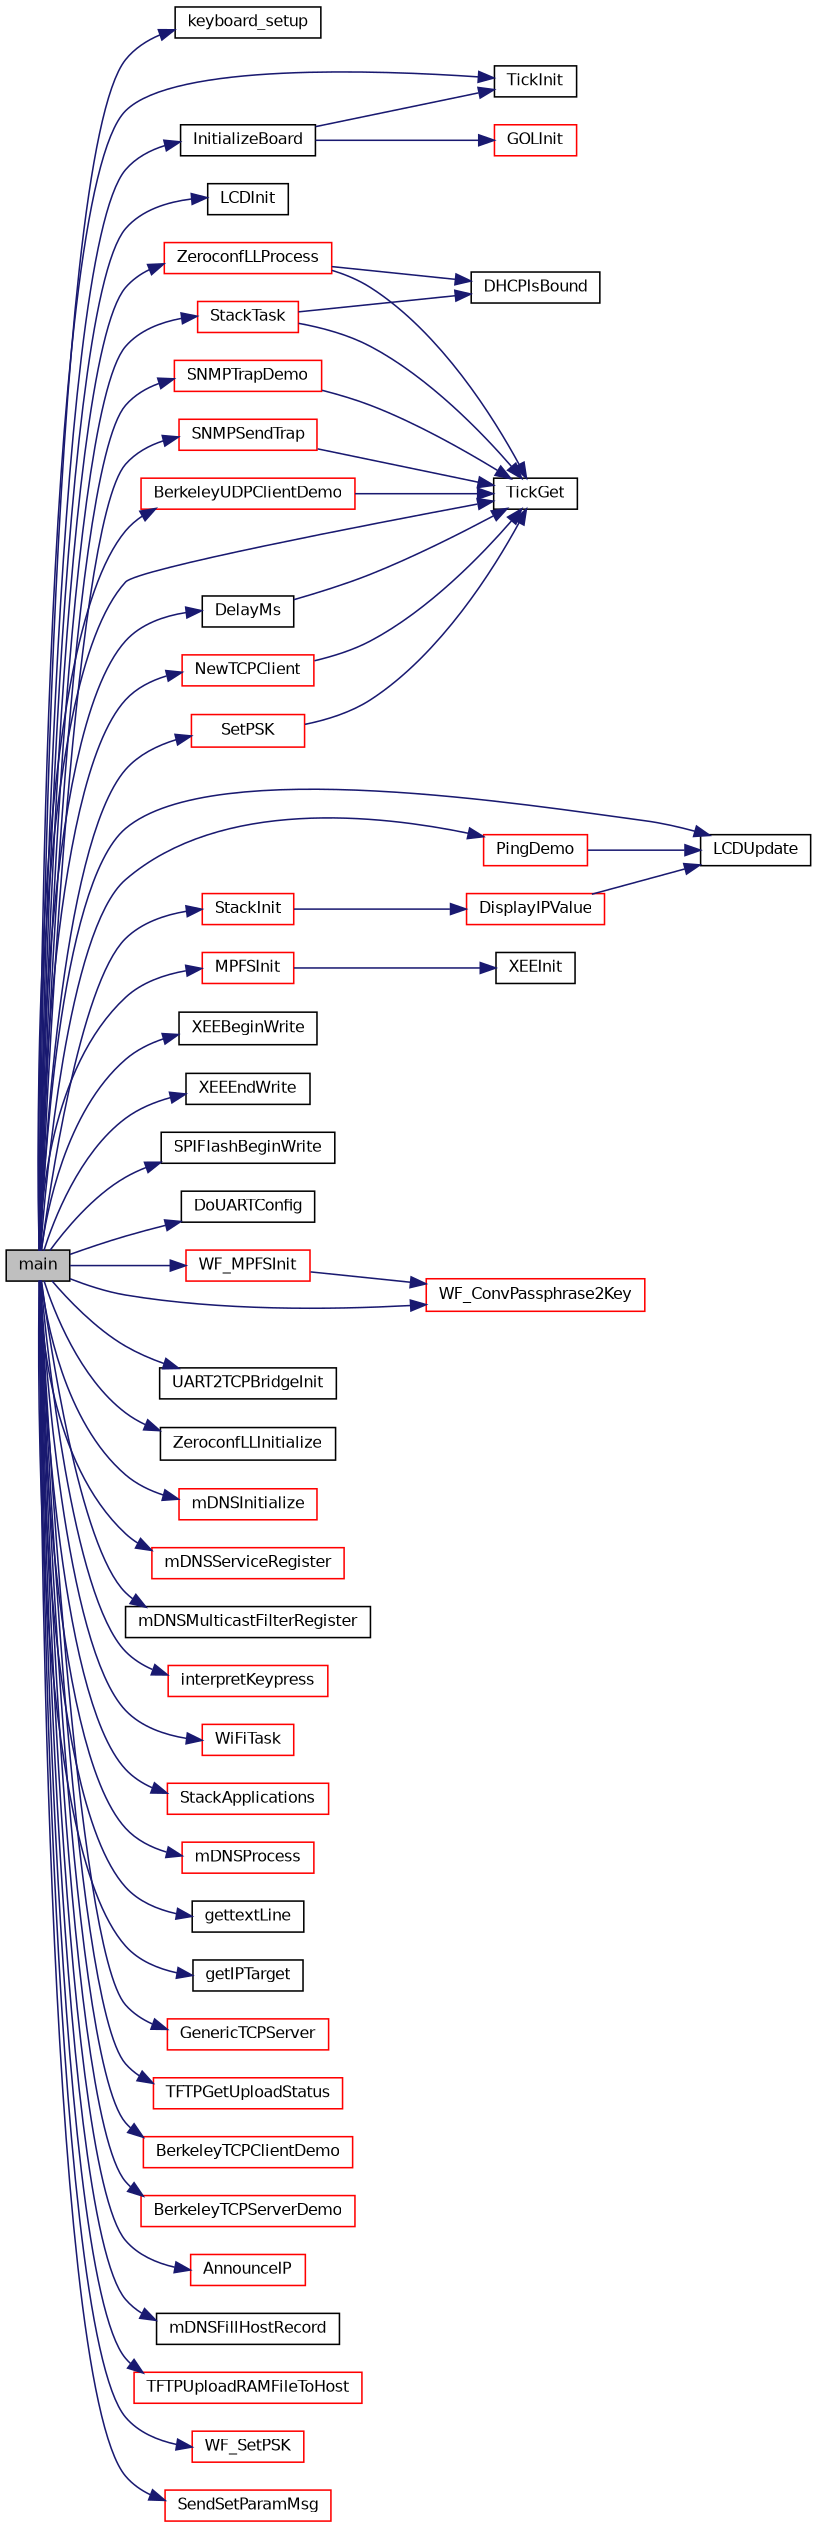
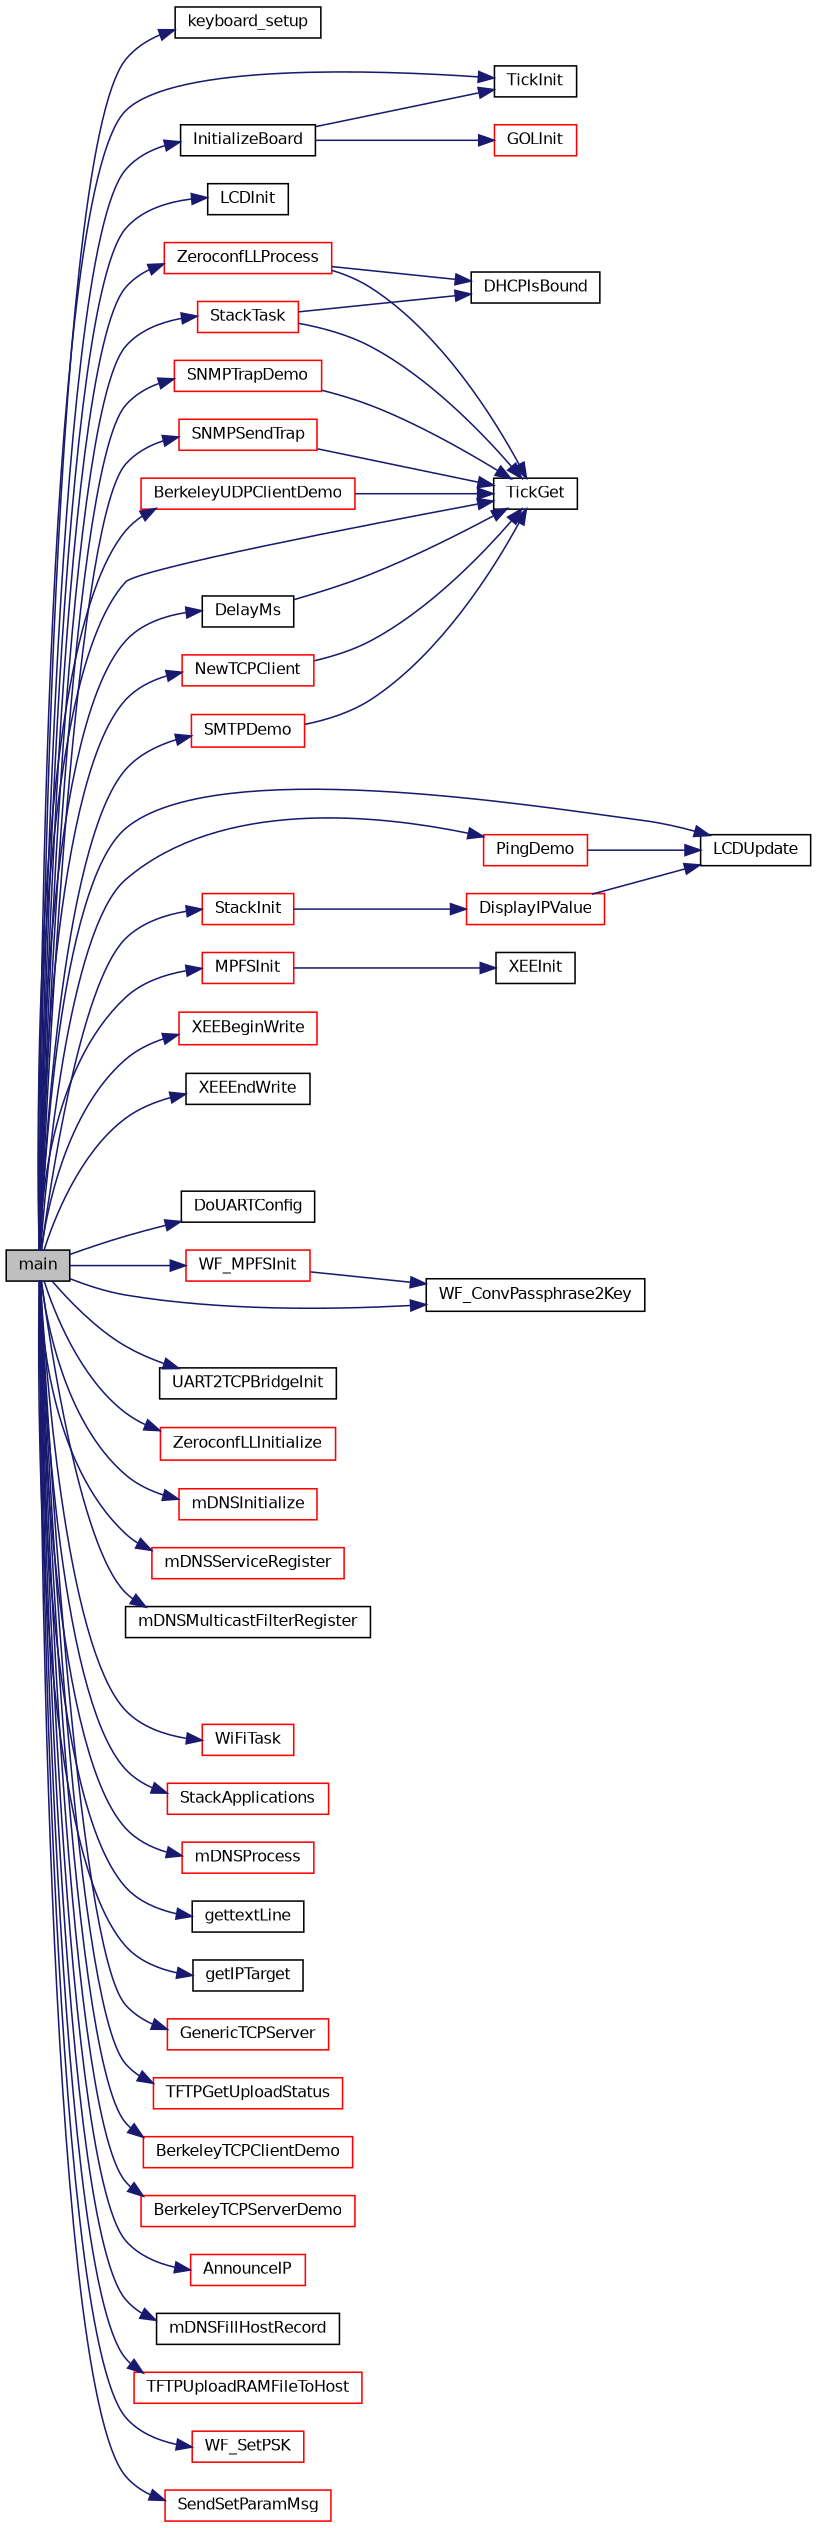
  digraph {
    rankdir=LR
    node [color=red fillcolor=white fontname=Helvetica fontsize=10 shape=record style=filled]
    edge [color=midnightblue fontname=Helvetica fontsize=10 labelfontname=Helvetica labelfontsize=10 style=solid]
    n1 [color=black fillcolor=grey75 fontcolor=black height=0.2 label=main width=0.4]
    n2 [color=black height=0.2 label=keyboard_setup width=0.4]
    n3 [color=black height=0.2 label=InitializeBoard width=0.4]
    n4 [color=black height=0.2 label=TickInit width=0.4]
    n5 [color=black height=0.2 label=LCDInit width=0.4]
    n6 [color=black height=0.2 label=DelayMs width=0.4]
    n7 [color=black height=0.2 label=LCDUpdate width=0.4]
    n8 [height=0.2 label=MPFSInit width=0.4]
    n9 [color=black height=0.2 label=TickGet width=0.4]
-   n10 [color=black height=0.2 label=XEEBeginWrite width=0.4]
+   n10 [height=0.2 label=XEEBeginWrite width=0.4]
    n11 [color=black height=0.2 label=XEEEndWrite width=0.4]
-   n12 [color=black height=0.2 label=SPIFlashBeginWrite width=0.4]
    n13 [color=black height=0.2 label=DoUARTConfig width=0.4]
    n14 [height=0.2 label=StackInit width=0.4]
    n15 [height=0.2 label=WF_MPFSInit width=0.4]
-   n16 [height=0.2 label=WF_ConvPassphrase2Key width=0.4]
+   n16 [color=black height=0.2 label=WF_ConvPassphrase2Key width=0.4]
    n17 [color=black height=0.2 label=UART2TCPBridgeInit width=0.4]
-   n18 [color=black height=0.2 label=ZeroconfLLInitialize width=0.4]
+   n18 [height=0.2 label=ZeroconfLLInitialize width=0.4]
    n19 [height=0.2 label=mDNSInitialize width=0.4]
    n20 [height=0.2 label=mDNSServiceRegister width=0.4]
    n21 [color=black height=0.2 label=mDNSMulticastFilterRegister width=0.4]
-   n22 [height=0.2 label=interpretKeypress width=0.4]
    n23 [height=0.2 label=StackTask width=0.4]
    n24 [height=0.2 label=WiFiTask width=0.4]
    n25 [height=0.2 label=StackApplications width=0.4]
    n26 [height=0.2 label=ZeroconfLLProcess width=0.4]
    n27 [height=0.2 label=mDNSProcess width=0.4]
    n28 [height=0.2 label=NewTCPClient width=0.4]
    n29 [color=black height=0.2 label=gettextLine width=0.4]
    n30 [color=black height=0.2 label=getIPTarget width=0.4]
    n31 [height=0.2 label=GenericTCPServer width=0.4]
-   n32 [height=0.2 label=SetPSK width=0.4]
+   n32 [height=0.2 label=SMTPDemo width=0.4]
    n33 [height=0.2 label=PingDemo width=0.4]
    n34 [height=0.2 label=TFTPGetUploadStatus width=0.4]
    n35 [height=0.2 label=SNMPTrapDemo width=0.4]
    n36 [height=0.2 label=SNMPSendTrap width=0.4]
    n37 [height=0.2 label=BerkeleyTCPClientDemo width=0.4]
    n38 [height=0.2 label=BerkeleyTCPServerDemo width=0.4]
    n39 [height=0.2 label=BerkeleyUDPClientDemo width=0.4]
    n40 [height=0.2 label=AnnounceIP width=0.4]
    n41 [color=black height=0.2 label=mDNSFillHostRecord width=0.4]
    n42 [height=0.2 label=TFTPUploadRAMFileToHost width=0.4]
    n43 [height=0.2 label=WF_SetPSK width=0.4]
    n44 [height=0.2 label=SendSetParamMsg width=0.4]
    n45 [height=0.2 label=GOLInit width=0.4]
    n46 [color=black height=0.2 label=XEEInit width=0.4]
    n47 [height=0.2 label=DisplayIPValue width=0.4]
    n48 [color=black height=0.2 label=DHCPIsBound width=0.4]
    n1 -> n2
    n1 -> n3
    n1 -> n4
    n1 -> n5
    n1 -> n6
    n1 -> n7
    n1 -> n8
    n1 -> n9
    n1 -> n10
    n1 -> n11
-   n1 -> n12
    n1 -> n13
    n1 -> n14
    n1 -> n15
    n1 -> n16
    n1 -> n17
    n1 -> n18
    n1 -> n19
    n1 -> n20
    n1 -> n21
-   n1 -> n22
    n1 -> n23
    n1 -> n24
    n1 -> n25
    n1 -> n26
    n1 -> n27
    n1 -> n28
    n1 -> n29
    n1 -> n30
    n1 -> n31
    n1 -> n32
    n1 -> n33
    n1 -> n34
    n1 -> n35
    n1 -> n36
    n1 -> n37
    n1 -> n38
    n1 -> n39
    n1 -> n40
    n1 -> n41
    n1 -> n42
    n1 -> n43
    n1 -> n44
    n3 -> n4
    n3 -> n45
    n6 -> n9
    n8 -> n46
    n14 -> n47
    n15 -> n16
    n23 -> n9
    n23 -> n48
    n26 -> n9
    n26 -> n48
    n28 -> n9
    n32 -> n9
    n33 -> n7
    n35 -> n9
    n36 -> n9
    n39 -> n9
    n47 -> n7
  }
